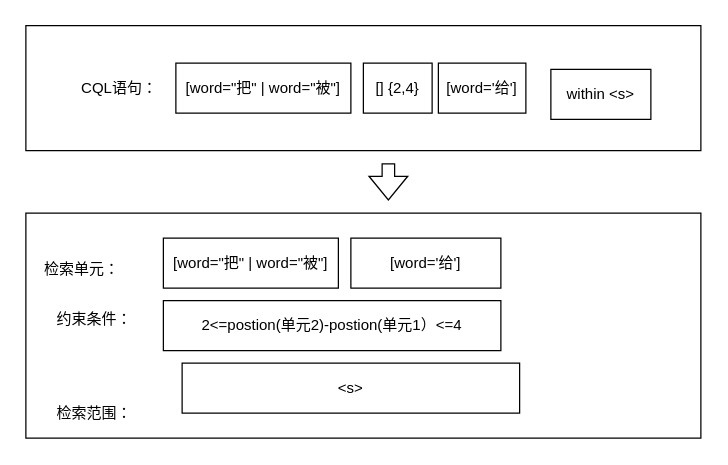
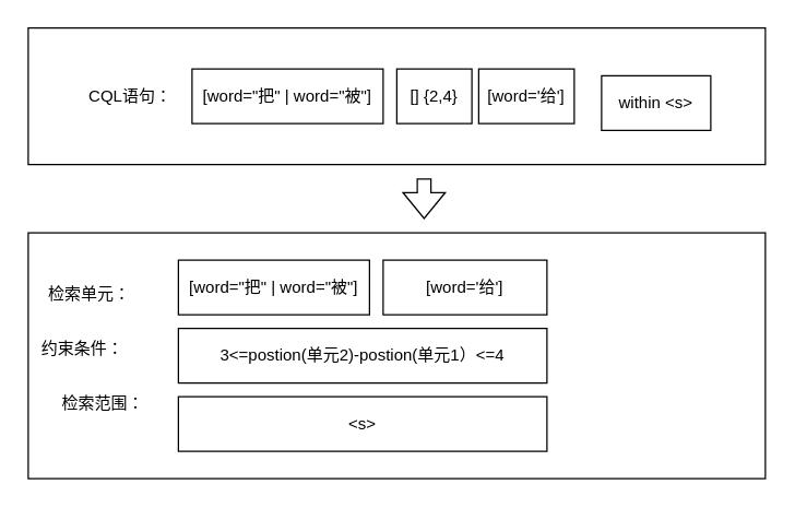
  <mxCell id="0" />
  <mxCell id="1" parent="0" />
  <mxCell id="2" value="" style="rounded=0;whiteSpace=wrap;html=1;" vertex="1" parent="1"><mxGeometry x="20" y="20" width="540" height="100" as="geometry" /></mxCell>
  <mxCell id="3" value="[word=&quot;把&quot; | word=&quot;被&quot;]" style="rounded=0;whiteSpace=wrap;html=1;" vertex="1" parent="1"><mxGeometry x="140" y="50" width="140" height="40" as="geometry" /></mxCell>
  <mxCell id="4" value="[]{2，4}" style="rounded=0;whiteSpace=wrap;html=1;" vertex="1" parent="1"><mxGeometry x="120" y="230" width="70" height="40" as="geometry" /></mxCell>
  <mxCell id="5" value="" style="rounded=0;whiteSpace=wrap;html=1;" vertex="1" parent="1"><mxGeometry x="20" y="170" width="540" height="180" as="geometry" /></mxCell>
  <mxCell id="6" value="[word='给']" style="rounded=0;whiteSpace=wrap;html=1;" vertex="1" parent="1"><mxGeometry x="350" y="50" width="70" height="40" as="geometry" /></mxCell>
  <mxCell id="7" value="within &amp;lt;s&amp;gt;" style="rounded=0;whiteSpace=wrap;html=1;" vertex="1" parent="1"><mxGeometry x="440" y="55" width="80" height="40" as="geometry" /></mxCell>
  <mxCell id="8" value="" style="shape=flexArrow;endArrow=classic;html=1;rounded=0;" edge="1" parent="1"><mxGeometry width="50" height="50" relative="1" as="geometry"><mxPoint x="310" y="130" as="sourcePoint" /><mxPoint x="310" y="160" as="targetPoint" /></mxGeometry></mxCell>
  <mxCell id="9" value="[word=&quot;把&quot; | word=&quot;被&quot;]" style="rounded=0;whiteSpace=wrap;html=1;" vertex="1" parent="1"><mxGeometry x="130" y="190" width="140" height="40" as="geometry" /></mxCell>
  <mxCell id="10" value="[word='给']" style="rounded=0;whiteSpace=wrap;html=1;" vertex="1" parent="1"><mxGeometry x="280" y="190" width="120" height="40" as="geometry" /></mxCell>
  <mxCell id="11" value="检索单元：" style="text;html=1;strokeColor=none;fillColor=none;align=center;verticalAlign=middle;whiteSpace=wrap;rounded=0;" vertex="1" parent="1"><mxGeometry x="30" y="200" width="70" height="30" as="geometry" /></mxCell>
- <mxCell id="12" value="约束条件：" style="text;html=1;strokeColor=none;fillColor=none;align=center;verticalAlign=middle;whiteSpace=wrap;rounded=0;" vertex="1" parent="1"><mxGeometry x="40" y="240" width="70" height="30" as="geometry" /></mxCell>
- <mxCell id="13" value="检索范围：" style="text;html=1;strokeColor=none;fillColor=none;align=center;verticalAlign=middle;whiteSpace=wrap;rounded=0;" vertex="1" parent="1"><mxGeometry x="40" y="315" width="70" height="30" as="geometry" /></mxCell>
- <mxCell id="14" value="2&amp;lt;=postion(单元2)-postion(单元1）&amp;lt;=4" style="rounded=0;whiteSpace=wrap;html=1;" vertex="1" parent="1"><mxGeometry x="130" y="240" width="270" height="40" as="geometry" /></mxCell>
+ <mxCell id="12" value="约束条件：" style="text;html=1;strokeColor=none;fillColor=none;align=center;verticalAlign=middle;whiteSpace=wrap;rounded=0;" vertex="1" parent="1"><mxGeometry x="25" y="240" width="70" height="30" as="geometry" /></mxCell>
+ <mxCell id="13" value="检索范围：" style="text;html=1;strokeColor=none;fillColor=none;align=center;verticalAlign=middle;whiteSpace=wrap;rounded=0;" vertex="1" parent="1"><mxGeometry x="40" y="280" width="70" height="30" as="geometry" /></mxCell>
+ <mxCell id="14" value="3&amp;lt;=postion(单元2)-postion(单元1）&amp;lt;=4" style="rounded=0;whiteSpace=wrap;html=1;" vertex="1" parent="1"><mxGeometry x="130" y="240" width="270" height="40" as="geometry" /></mxCell>
  <mxCell id="15" value="[] {2,4}" style="rounded=0;whiteSpace=wrap;html=1;" vertex="1" parent="1"><mxGeometry x="290" y="50" width="55" height="40" as="geometry" /></mxCell>
- <mxCell id="16" value="&amp;lt;s&amp;gt;" style="rounded=0;whiteSpace=wrap;html=1;" vertex="1" parent="1"><mxGeometry x="145" y="290" width="270" height="40" as="geometry" /></mxCell>
+ <mxCell id="16" value="&amp;lt;s&amp;gt;" style="rounded=0;whiteSpace=wrap;html=1;" vertex="1" parent="1"><mxGeometry x="130" y="290" width="270" height="40" as="geometry" /></mxCell>
  <mxCell id="17" value="CQL语句：" style="text;html=1;strokeColor=none;fillColor=none;align=center;verticalAlign=middle;whiteSpace=wrap;rounded=0;" vertex="1" parent="1"><mxGeometry x="60" y="55" width="70" height="30" as="geometry" /></mxCell>
